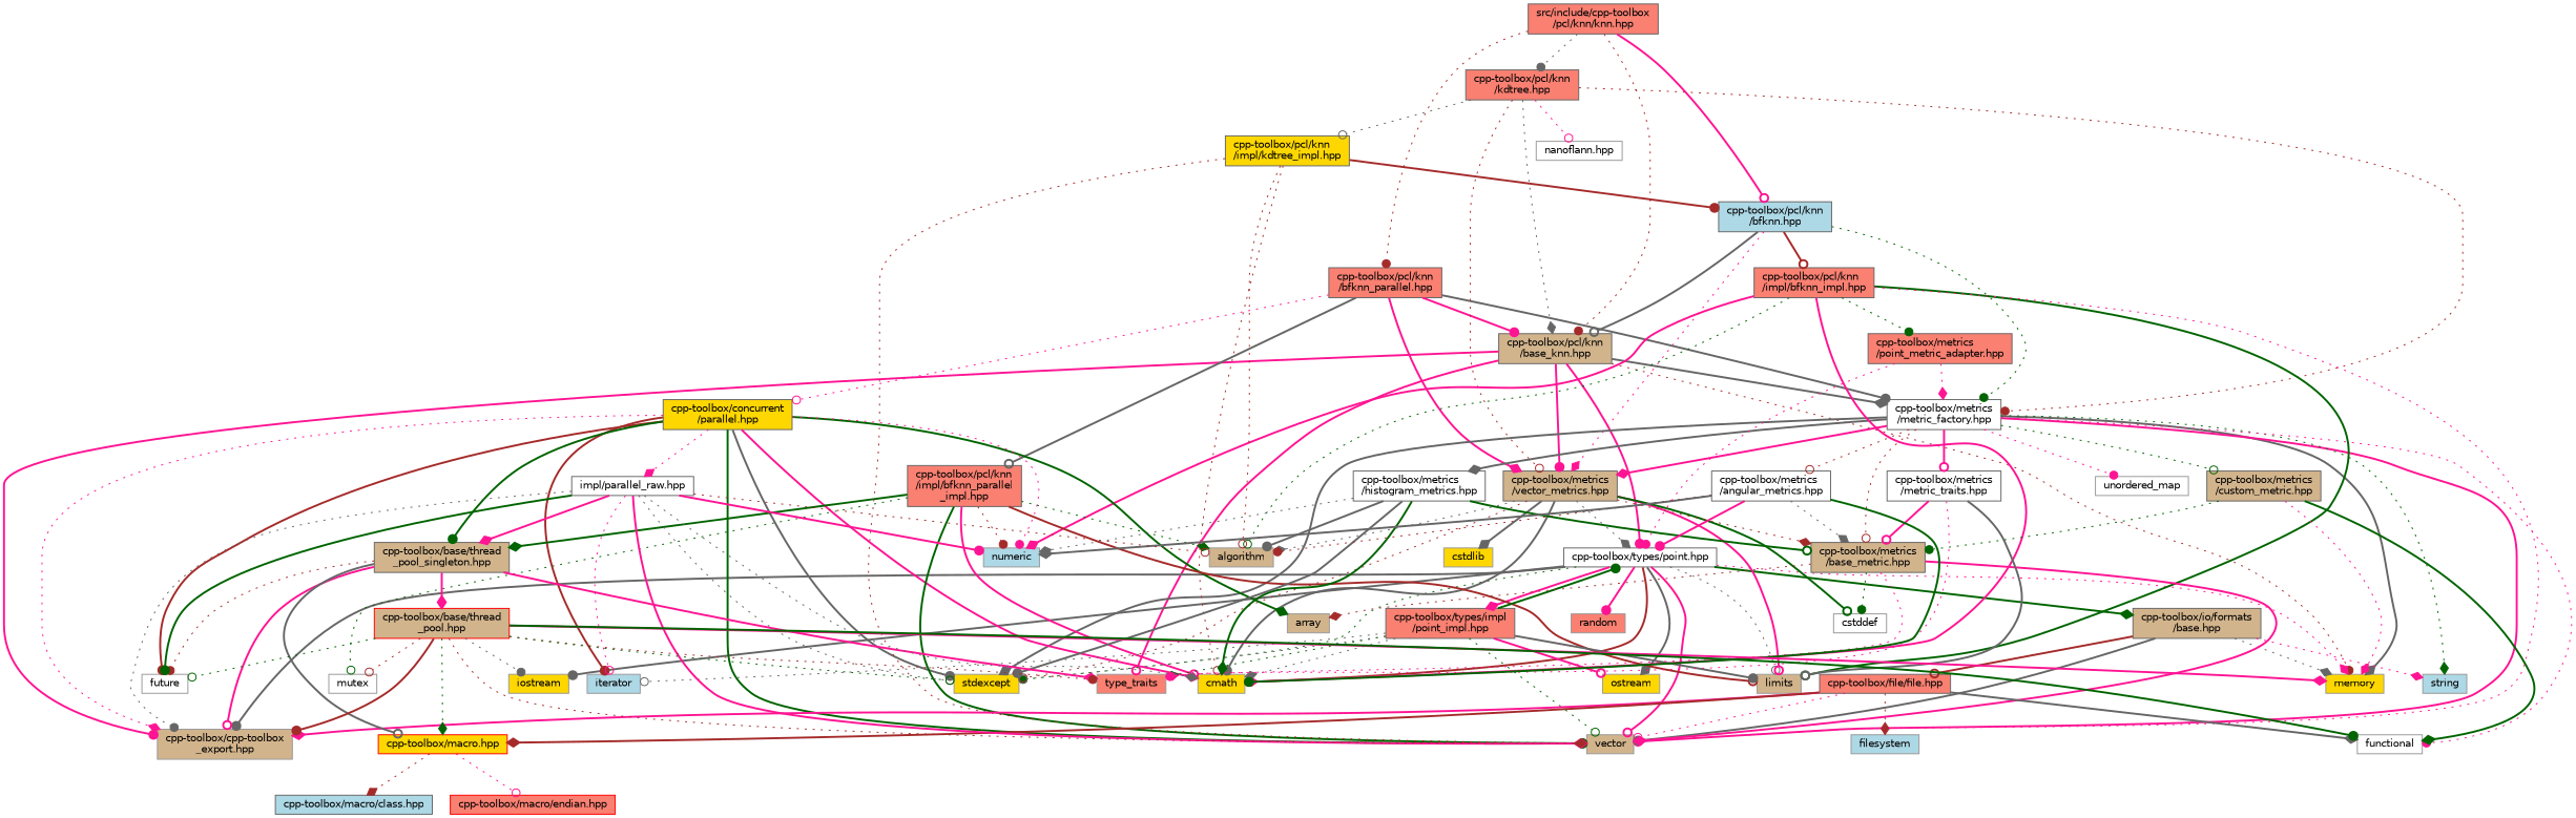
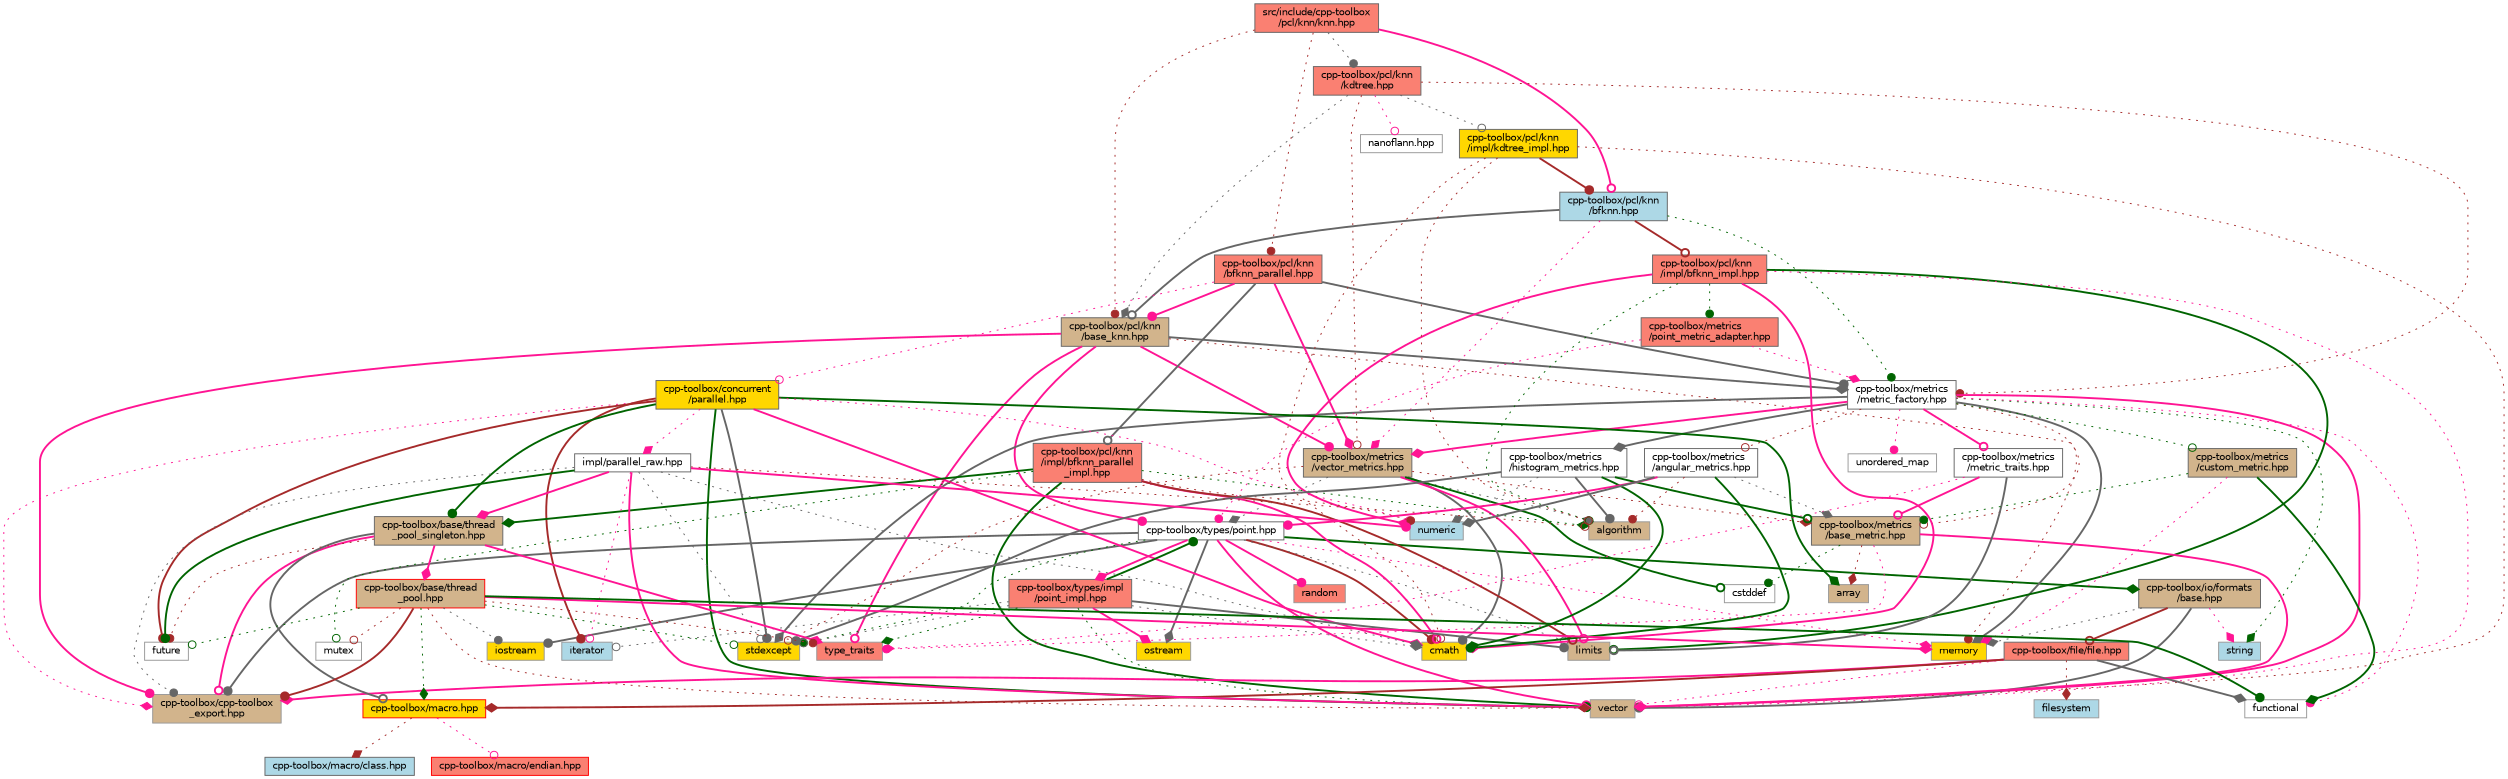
  digraph {
    node [color=grey40 fillcolor=tan fontname=Helvetica fontsize=10 shape=box style=filled]
    edge [arrowhead=diamond color=deeppink fontname=Helvetica fontsize=10 labelfontname=Helvetica labelfontsize=10 style=bold]
    n1 [color=gray40 fillcolor=salmon fontcolor=black height=0.2 label="src/include/cpp-toolbox\l/pcl/knn/knn.hpp" width=0.4]
    n2 [height=0.2 label="cpp-toolbox/pcl/knn\l/base_knn.hpp" width=0.4]
    n3 [fillcolor=lightblue height=0.2 label="cpp-toolbox/pcl/knn\l/bfknn.hpp" width=0.4]
    n4 [fillcolor=salmon height=0.2 label="cpp-toolbox/pcl/knn\l/bfknn_parallel.hpp" width=0.4]
    n5 [fillcolor=salmon height=0.2 label="cpp-toolbox/pcl/knn\l/kdtree.hpp" width=0.4]
    n6 [color=grey60 fillcolor=gold height=0.2 label=memory width=0.4]
    n7 [color=grey60 fillcolor=salmon height=0.2 label=type_traits width=0.4]
    n8 [color=grey60 height=0.2 label="cpp-toolbox/cpp-toolbox\l_export.hpp" width=0.4]
    n9 [fillcolor=white height=0.2 label="cpp-toolbox/types/point.hpp" width=0.4]
    n10 [height=0.2 label="cpp-toolbox/metrics\l/vector_metrics.hpp" width=0.4]
    n11 [fillcolor=white height=0.2 label="cpp-toolbox/metrics\l/metric_factory.hpp" width=0.4]
    n12 [fillcolor=salmon height=0.2 label="cpp-toolbox/pcl/knn\l/impl/bfknn_impl.hpp" width=0.4]
    n13 [fillcolor=gold height=0.2 label="cpp-toolbox/concurrent\l/parallel.hpp" width=0.4]
    n14 [fillcolor=salmon height=0.2 label="cpp-toolbox/pcl/knn\l/impl/bfknn_parallel\l_impl.hpp" width=0.4]
    n15 [color=grey60 fillcolor=white height=0.2 label="nanoflann.hpp" width=0.4]
    n16 [fillcolor=gold height=0.2 label="cpp-toolbox/pcl/knn\l/impl/kdtree_impl.hpp" width=0.4]
    n17 [color=grey60 fillcolor=gold height=0.2 label=cmath width=0.4]
    n18 [color=grey60 fillcolor=gold height=0.2 label=iostream width=0.4]
    n19 [color=grey60 height=0.2 label=limits width=0.4]
    n20 [color=grey60 fillcolor=gold height=0.2 label=ostream width=0.4]
    n21 [color=grey60 fillcolor=salmon height=0.2 label=random width=0.4]
    n22 [color=grey60 fillcolor=gold height=0.2 label=stdexcept width=0.4]
    n23 [color=grey60 height=0.2 label=vector width=0.4]
    n24 [height=0.2 label="cpp-toolbox/io/formats\l/base.hpp" width=0.4]
    n25 [fillcolor=salmon height=0.2 label="cpp-toolbox/types/impl\l/point_impl.hpp" width=0.4]
    n26 [color=grey60 height=0.2 label=algorithm width=0.4]
    n27 [color=grey60 fillcolor=white height=0.2 label=cstddef width=0.4]
-   n28 [color=grey60 fillcolor=gold height=0.2 label=cstdlib width=0.4]
    n29 [height=0.2 label="cpp-toolbox/metrics\l/base_metric.hpp" width=0.4]
    n30 [color=grey60 fillcolor=lightblue height=0.2 label=string width=0.4]
    n31 [color=grey60 fillcolor=white height=0.2 label=functional width=0.4]
    n32 [color=grey60 fillcolor=white height=0.2 label=unordered_map width=0.4]
    n33 [fillcolor=white height=0.2 label="cpp-toolbox/metrics\l/metric_traits.hpp" width=0.4]
    n34 [fillcolor=white height=0.2 label="cpp-toolbox/metrics\l/histogram_metrics.hpp" width=0.4]
    n35 [fillcolor=white height=0.2 label="cpp-toolbox/metrics\l/angular_metrics.hpp" width=0.4]
    n36 [height=0.2 label="cpp-toolbox/metrics\l/custom_metric.hpp" width=0.4]
    n37 [fillcolor=salmon height=0.2 label="cpp-toolbox/file/file.hpp" width=0.4]
    n38 [color=grey60 fillcolor=lightblue height=0.2 label=iterator width=0.4]
    n39 [color=grey60 fillcolor=lightblue height=0.2 label=filesystem width=0.4]
    n40 [color=red fillcolor=gold height=0.2 label="cpp-toolbox/macro.hpp" width=0.4]
    n41 [fillcolor=lightblue height=0.2 label="cpp-toolbox/macro/class.hpp" width=0.4]
    n42 [color=red fillcolor=salmon height=0.2 label="cpp-toolbox/macro/endian.hpp" width=0.4]
    n43 [color=grey60 height=0.2 label=array width=0.4]
    n44 [color=grey60 fillcolor=lightblue height=0.2 label=numeric width=0.4]
    n45 [fillcolor=salmon height=0.2 label="cpp-toolbox/metrics\l/point_metric_adapter.hpp" width=0.4]
    n46 [color=grey60 fillcolor=white height=0.2 label=future width=0.4]
    n47 [height=0.2 label="cpp-toolbox/base/thread\l_pool_singleton.hpp" width=0.4]
    n48 [fillcolor=white height=0.2 label="impl/parallel_raw.hpp" width=0.4]
    n49 [color=grey60 fillcolor=white height=0.2 label=mutex width=0.4]
    n50 [color=red height=0.2 label="cpp-toolbox/base/thread\l_pool.hpp" width=0.4]
    n1 -> n2 [arrowhead=dot color=brown style=dotted]
    n1 -> n3 [arrowhead=odot]
    n1 -> n4 [arrowhead=dot color=brown style=dotted]
    n1 -> n5 [arrowhead=dot color=gray40 style=dotted]
    n2 -> n6 [arrowhead=dot color=brown style=dotted]
    n2 -> n7 [arrowhead=odot]
    n2 -> n8 [arrowhead=dot]
    n2 -> n9 [arrowhead=dot]
    n2 -> n10 [arrowhead=dot]
    n2 -> n11 [color=gray40]
    n3 -> n2 [arrowhead=odot color=gray40]
    n3 -> n10 [style=dotted]
    n3 -> n11 [arrowhead=dot color=darkgreen style=dotted]
    n3 -> n12 [arrowhead=odot color=brown]
    n4 -> n2 [arrowhead=dot]
    n4 -> n10
    n4 -> n11 [arrowhead=dot color=gray40]
    n4 -> n13 [arrowhead=odot style=dotted]
    n4 -> n14 [arrowhead=odot color=gray40]
    n5 -> n2 [color=gray40 style=dotted]
    n5 -> n10 [arrowhead=odot color=brown style=dotted]
    n5 -> n11 [arrowhead=dot color=brown style=dotted]
    n5 -> n15 [arrowhead=odot style=dotted]
    n5 -> n16 [arrowhead=odot color=gray40 style=dotted]
    n9 -> n6 [style=dotted]
    n9 -> n8 [arrowhead=dot color=gray40]
    n9 -> n17 [arrowhead=dot color=brown]
    n9 -> n18 [arrowhead=dot color=gray40]
    n9 -> n19 [arrowhead=odot color=gray40 style=dotted]
    n9 -> n20 [color=gray40]
    n9 -> n21 [arrowhead=dot]
    n9 -> n22 [arrowhead=dot color=darkgreen style=dotted]
    n9 -> n23 [arrowhead=odot]
    n9 -> n24 [color=darkgreen]
    n9 -> n25
    n10 -> n9 [color=gray40 style=dotted]
    n10 -> n17 [arrowhead=dot color=gray40]
    n10 -> n19 [arrowhead=odot]
    n10 -> n22 [arrowhead=odot color=brown style=dotted]
    n10 -> n26 [color=gray40 style=dotted]
    n10 -> n27 [arrowhead=odot color=darkgreen]
-   n10 -> n28 [color=gray40]
    n10 -> n29 [color=brown style=dotted]
    n11 -> n6 [color=gray40]
    n11 -> n10
    n11 -> n22 [color=gray40]
    n11 -> n23 [arrowhead=odot]
    n11 -> n29 [arrowhead=odot color=brown style=dotted]
    n11 -> n30 [color=darkgreen style=dotted]
    n11 -> n31 [arrowhead=dot style=dotted]
    n11 -> n32 [arrowhead=dot style=dotted]
    n11 -> n33 [arrowhead=odot]
    n11 -> n34 [color=gray40]
    n11 -> n35 [arrowhead=odot color=brown style=dotted]
    n11 -> n36 [arrowhead=odot color=darkgreen style=dotted]
    n12 -> n17
    n12 -> n19 [arrowhead=odot color=darkgreen]
    n12 -> n23 [arrowhead=dot style=dotted]
    n12 -> n26 [arrowhead=odot color=darkgreen style=dotted]
    n12 -> n44
    n12 -> n45 [arrowhead=dot color=darkgreen style=dotted]
    n13 -> n8 [style=dotted]
    n13 -> n17
    n13 -> n22 [arrowhead=dot color=gray40]
    n13 -> n23 [arrowhead=odot color=darkgreen]
    n13 -> n38 [arrowhead=dot color=brown]
    n13 -> n43 [color=darkgreen]
    n13 -> n44 [arrowhead=dot style=dotted]
    n13 -> n46 [arrowhead=dot color=brown]
    n13 -> n47 [arrowhead=dot color=darkgreen]
    n13 -> n48 [style=dotted]
    n14 -> n17 [arrowhead=odot]
    n14 -> n19 [arrowhead=odot color=brown]
    n14 -> n23 [arrowhead=dot color=darkgreen]
    n14 -> n26 [color=darkgreen style=dotted]
    n14 -> n44 [arrowhead=dot color=brown style=dotted]
    n14 -> n47 [color=darkgreen]
    n14 -> n49 [arrowhead=odot color=darkgreen style=dotted]
    n16 -> n3 [arrowhead=dot color=brown]
    n16 -> n17 [arrowhead=odot color=brown style=dotted]
    n16 -> n23 [arrowhead=odot color=brown style=dotted]
    n16 -> n26 [arrowhead=odot color=brown style=dotted]
    n24 -> n6 [color=gray40 style=dotted]
    n24 -> n23 [arrowhead=odot color=gray40]
    n24 -> n30 [style=dotted]
    n24 -> n37 [arrowhead=odot color=brown]
    n25 -> n7 [color=darkgreen style=dotted]
    n25 -> n9 [arrowhead=dot color=darkgreen]
    n25 -> n17 [color=gray40 style=dotted]
    n25 -> n19 [arrowhead=dot color=gray40]
-   n25 -> n20 [arrowhead=odot]
+   n25 -> n20
    n25 -> n22 [arrowhead=odot color=gray40 style=dotted]
    n25 -> n23 [arrowhead=odot color=darkgreen style=dotted]
    n25 -> n38 [arrowhead=odot color=gray40 style=dotted]
    n29 -> n7 [arrowhead=dot style=dotted]
    n29 -> n23
    n29 -> n27 [arrowhead=dot color=darkgreen style=dotted]
    n29 -> n43 [color=brown style=dotted]
    n33 -> n7 [style=dotted]
    n33 -> n19 [arrowhead=odot color=gray40]
    n33 -> n29 [arrowhead=odot]
    n34 -> n17 [color=darkgreen]
    n34 -> n22 [arrowhead=dot color=gray40]
    n34 -> n26 [arrowhead=dot color=gray40]
    n34 -> n29 [arrowhead=odot color=darkgreen]
    n34 -> n44 [color=gray40 style=dotted]
    n35 -> n9 [arrowhead=dot]
    n35 -> n17 [arrowhead=dot color=darkgreen]
    n35 -> n26 [arrowhead=dot color=brown style=dotted]
    n35 -> n29 [color=gray40 style=dotted]
    n35 -> n44 [color=gray40]
    n36 -> n6 [style=dotted]
    n36 -> n29 [arrowhead=dot color=darkgreen style=dotted]
    n36 -> n31 [color=darkgreen]
    n37 -> n8
    n37 -> n23 [arrowhead=odot style=dotted]
    n37 -> n31 [color=gray40]
    n37 -> n39 [color=brown style=dotted]
    n37 -> n40 [color=brown]
    n40 -> n41 [color=brown style=dotted]
    n40 -> n42 [arrowhead=odot style=dotted]
    n45 -> n9 [arrowhead=dot style=dotted]
    n45 -> n11 [style=dotted]
    n47 -> n7
    n47 -> n8 [arrowhead=odot]
    n47 -> n40 [arrowhead=odot color=gray40]
    n47 -> n46 [arrowhead=dot color=brown style=dotted]
    n47 -> n50
    n48 -> n8 [arrowhead=dot color=gray40 style=dotted]
    n48 -> n17 [color=gray40 style=dotted]
    n48 -> n22 [arrowhead=odot color=gray40 style=dotted]
    n48 -> n23
    n48 -> n26 [arrowhead=odot color=brown style=dotted]
    n48 -> n38 [arrowhead=odot style=dotted]
    n48 -> n44 [arrowhead=dot]
    n48 -> n46 [arrowhead=dot color=darkgreen]
    n48 -> n47
    n50 -> n6
    n50 -> n7 [arrowhead=dot color=brown style=dotted]
    n50 -> n8 [arrowhead=dot color=brown]
    n50 -> n18 [arrowhead=dot color=gray40 style=dotted]
    n50 -> n22 [arrowhead=odot color=darkgreen style=dotted]
    n50 -> n23 [color=brown style=dotted]
    n50 -> n31 [arrowhead=dot color=darkgreen]
    n50 -> n40 [color=darkgreen style=dotted]
    n50 -> n46 [arrowhead=odot color=darkgreen style=dotted]
    n50 -> n49 [arrowhead=odot color=brown style=dotted]
  }
